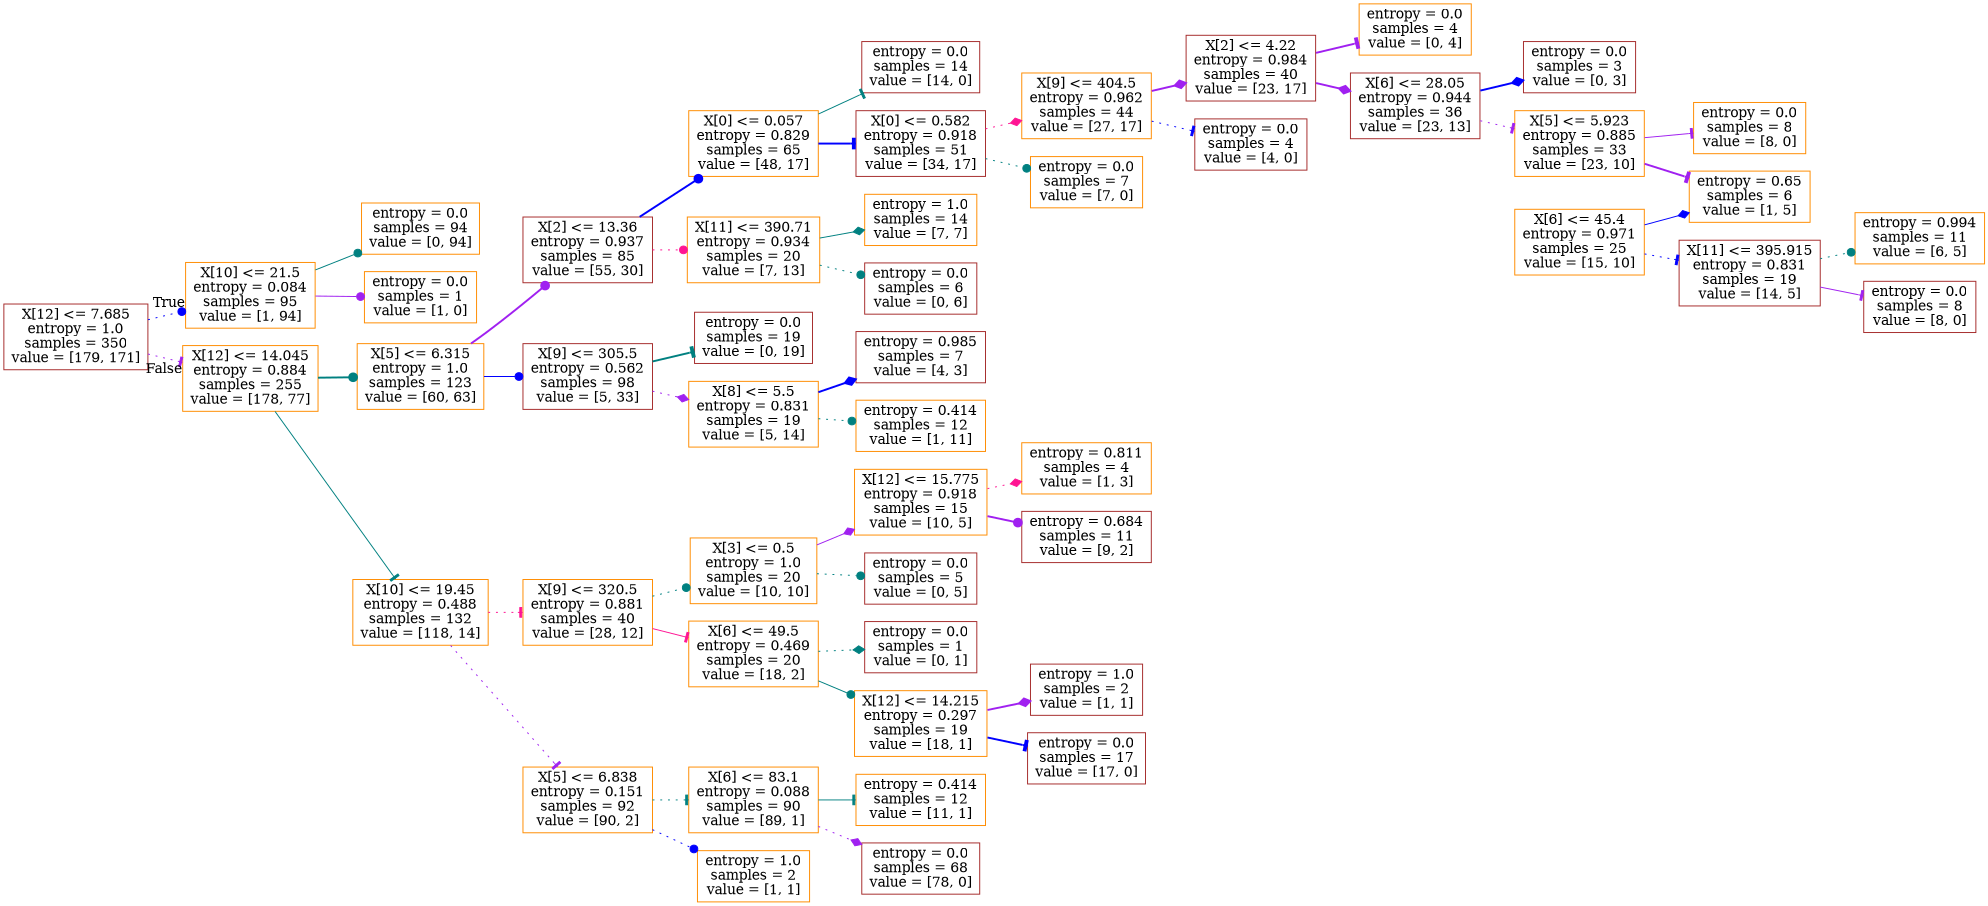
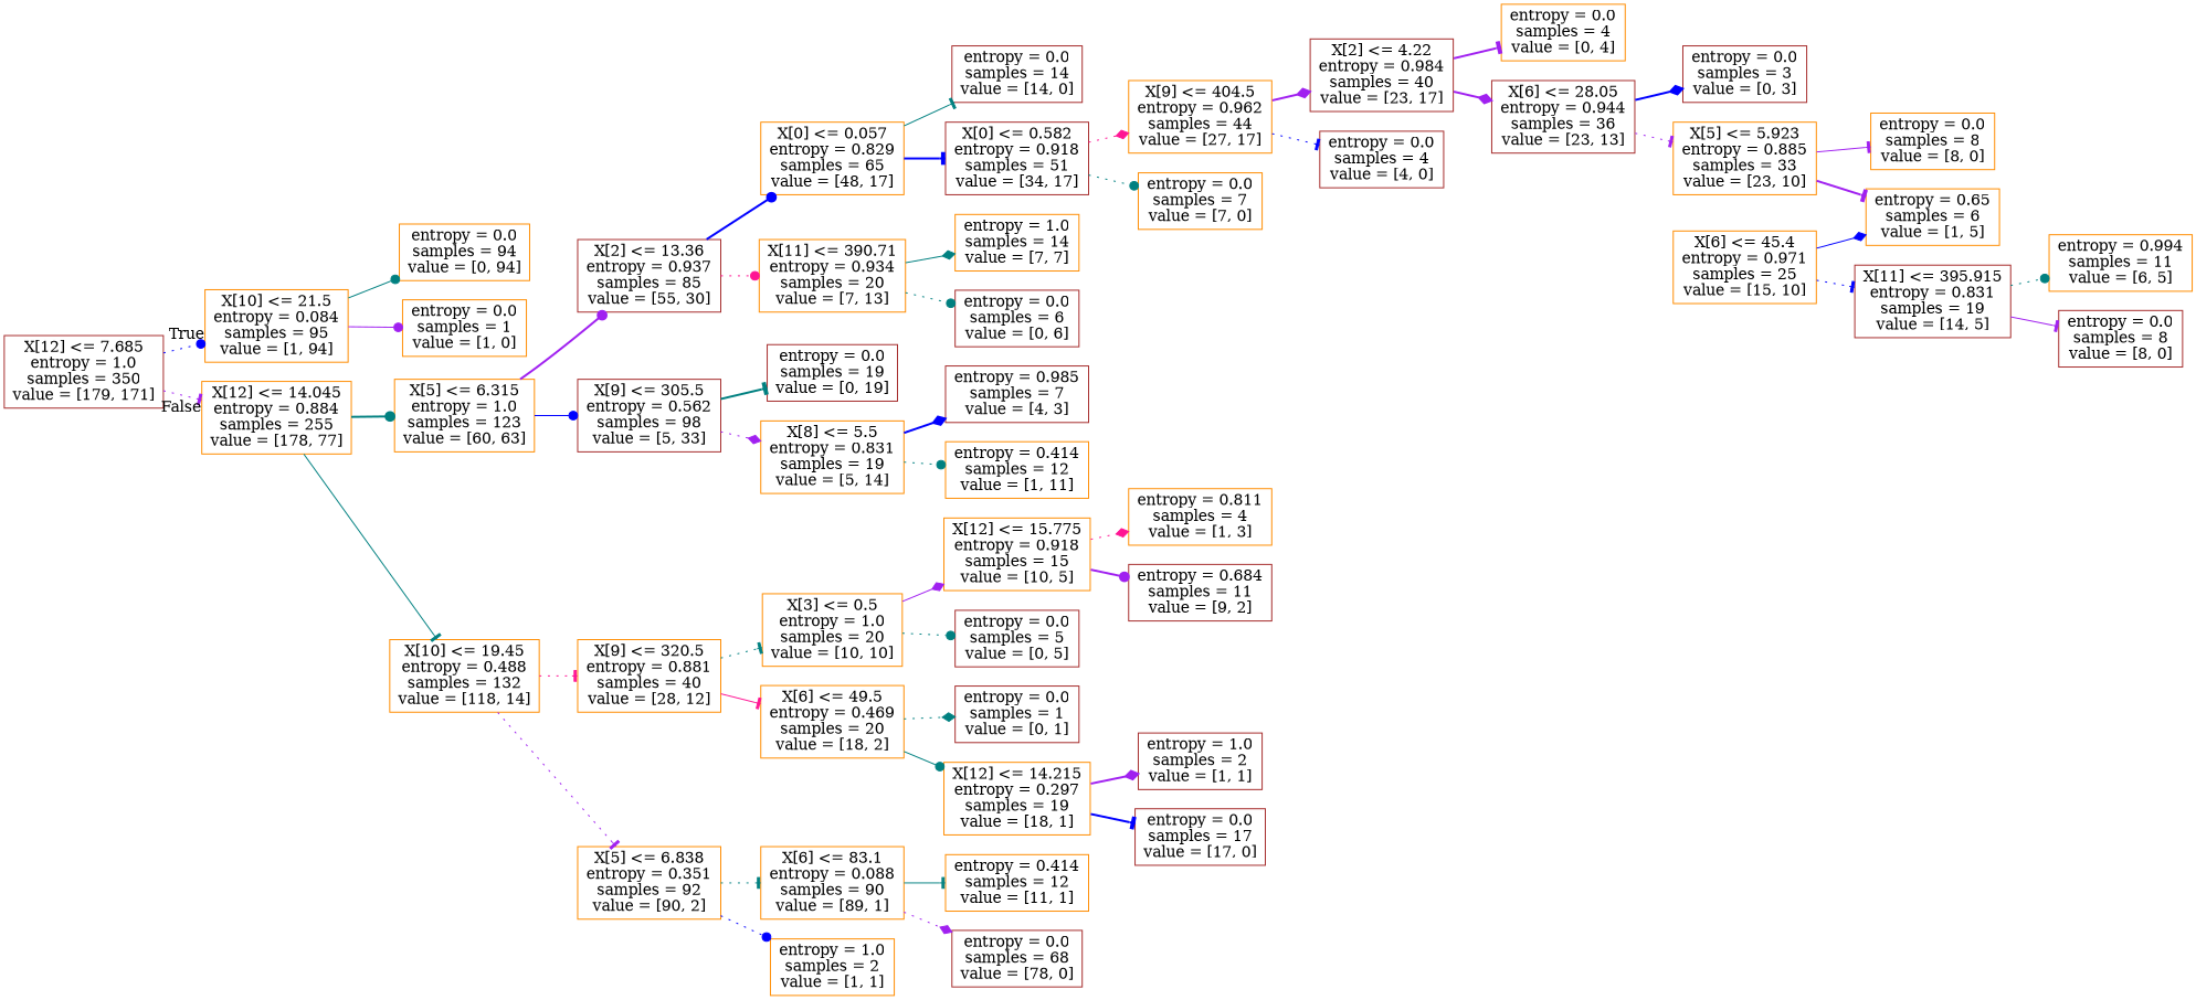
  digraph {
    rankdir=LR
    node [color=darkorange shape=box]
    edge [arrowhead=tee color=purple style=dotted]
    n1 [color=brown label="X[12] <= 7.685\nentropy = 1.0\nsamples = 350\nvalue = [179, 171]"]
    n2 [label="X[10] <= 21.5\nentropy = 0.084\nsamples = 95\nvalue = [1, 94]"]
    n3 [label="X[12] <= 14.045\nentropy = 0.884\nsamples = 255\nvalue = [178, 77]"]
    n4 [label="entropy = 0.0\nsamples = 94\nvalue = [0, 94]"]
    n5 [label="entropy = 0.0\nsamples = 1\nvalue = [1, 0]"]
    n6 [label="X[5] <= 6.315\nentropy = 1.0\nsamples = 123\nvalue = [60, 63]"]
    n7 [label="X[10] <= 19.45\nentropy = 0.488\nsamples = 132\nvalue = [118, 14]"]
    n8 [color=brown label="X[2] <= 13.36\nentropy = 0.937\nsamples = 85\nvalue = [55, 30]"]
    n9 [color=brown label="X[9] <= 305.5\nentropy = 0.562\nsamples = 98\nvalue = [5, 33]"]
    n10 [label="X[9] <= 320.5\nentropy = 0.881\nsamples = 40\nvalue = [28, 12]"]
-   n11 [label="X[5] <= 6.838\nentropy = 0.151\nsamples = 92\nvalue = [90, 2]"]
+   n11 [label="X[5] <= 6.838\nentropy = 0.351\nsamples = 92\nvalue = [90, 2]"]
    n12 [label="X[0] <= 0.057\nentropy = 0.829\nsamples = 65\nvalue = [48, 17]"]
    n13 [label="X[11] <= 390.71\nentropy = 0.934\nsamples = 20\nvalue = [7, 13]"]
    n14 [color=brown label="entropy = 0.0\nsamples = 19\nvalue = [0, 19]"]
    n15 [label="X[8] <= 5.5\nentropy = 0.831\nsamples = 19\nvalue = [5, 14]"]
    n16 [color=brown label="entropy = 0.0\nsamples = 14\nvalue = [14, 0]"]
    n17 [color=brown label="X[0] <= 0.582\nentropy = 0.918\nsamples = 51\nvalue = [34, 17]"]
    n18 [label="entropy = 1.0\nsamples = 14\nvalue = [7, 7]"]
    n19 [color=brown label="entropy = 0.0\nsamples = 6\nvalue = [0, 6]"]
    n20 [label="X[9] <= 404.5\nentropy = 0.962\nsamples = 44\nvalue = [27, 17]"]
    n21 [label="entropy = 0.0\nsamples = 7\nvalue = [7, 0]"]
    n22 [color=brown label="X[2] <= 4.22\nentropy = 0.984\nsamples = 40\nvalue = [23, 17]"]
    n23 [color=brown label="entropy = 0.0\nsamples = 4\nvalue = [4, 0]"]
    n24 [label="entropy = 0.0\nsamples = 4\nvalue = [0, 4]"]
    n25 [color=brown label="X[6] <= 28.05\nentropy = 0.944\nsamples = 36\nvalue = [23, 13]"]
    n26 [color=brown label="entropy = 0.0\nsamples = 3\nvalue = [0, 3]"]
    n27 [label="X[5] <= 5.923\nentropy = 0.885\nsamples = 33\nvalue = [23, 10]"]
    n28 [label="entropy = 0.0\nsamples = 8\nvalue = [8, 0]"]
    n29 [label="entropy = 0.65\nsamples = 6\nvalue = [1, 5]"]
    n30 [label="X[6] <= 45.4\nentropy = 0.971\nsamples = 25\nvalue = [15, 10]"]
    n31 [color=brown label="X[11] <= 395.915\nentropy = 0.831\nsamples = 19\nvalue = [14, 5]"]
    n32 [label="entropy = 0.994\nsamples = 11\nvalue = [6, 5]"]
    n33 [color=brown label="entropy = 0.0\nsamples = 8\nvalue = [8, 0]"]
    n34 [color=brown label="entropy = 0.985\nsamples = 7\nvalue = [4, 3]"]
    n35 [label="entropy = 0.414\nsamples = 12\nvalue = [1, 11]"]
    n36 [label="X[3] <= 0.5\nentropy = 1.0\nsamples = 20\nvalue = [10, 10]"]
    n37 [label="X[6] <= 49.5\nentropy = 0.469\nsamples = 20\nvalue = [18, 2]"]
    n38 [label="X[6] <= 83.1\nentropy = 0.088\nsamples = 90\nvalue = [89, 1]"]
    n39 [label="entropy = 1.0\nsamples = 2\nvalue = [1, 1]"]
    n40 [label="X[12] <= 15.775\nentropy = 0.918\nsamples = 15\nvalue = [10, 5]"]
    n41 [color=brown label="entropy = 0.0\nsamples = 5\nvalue = [0, 5]"]
    n42 [color=brown label="entropy = 0.0\nsamples = 1\nvalue = [0, 1]"]
    n43 [label="X[12] <= 14.215\nentropy = 0.297\nsamples = 19\nvalue = [18, 1]"]
    n44 [label="entropy = 0.811\nsamples = 4\nvalue = [1, 3]"]
    n45 [color=brown label="entropy = 0.684\nsamples = 11\nvalue = [9, 2]"]
    n46 [color=brown label="entropy = 1.0\nsamples = 2\nvalue = [1, 1]"]
    n47 [color=brown label="entropy = 0.0\nsamples = 17\nvalue = [17, 0]"]
    n48 [label="entropy = 0.414\nsamples = 12\nvalue = [11, 1]"]
    n49 [color=brown label="entropy = 0.0\nsamples = 68\nvalue = [78, 0]"]
    n1 -> n2 [arrowhead=dot color=blue headlabel=True labelangle=45 labeldistance=2.5]
    n1 -> n3 [headlabel=False labelangle=-45 labeldistance=2.5]
    n2 -> n4 [arrowhead=dot color=teal style=solid]
    n2 -> n5 [arrowhead=dot style=solid]
    n3 -> n6 [arrowhead=dot color=teal style=bold]
    n3 -> n7 [color=teal style=solid]
    n6 -> n8 [arrowhead=dot style=bold]
    n6 -> n9 [arrowhead=dot color=blue style=solid]
    n7 -> n10 [color=deeppink]
    n7 -> n11
    n8 -> n12 [arrowhead=dot color=blue style=bold]
    n8 -> n13 [arrowhead=dot color=deeppink]
    n9 -> n14 [color=teal style=bold]
    n9 -> n15 [arrowhead=diamond]
-   n10 -> n36 [arrowhead=dot color=teal]
+   n10 -> n36 [color=teal]
    n10 -> n37 [color=deeppink style=solid]
    n11 -> n38 [color=teal]
    n11 -> n39 [arrowhead=dot color=blue]
    n12 -> n16 [color=teal style=solid]
    n12 -> n17 [color=blue style=bold]
    n13 -> n18 [arrowhead=diamond color=teal style=solid]
    n13 -> n19 [arrowhead=dot color=teal]
    n15 -> n34 [arrowhead=diamond color=blue style=bold]
    n15 -> n35 [arrowhead=dot color=teal]
    n17 -> n20 [arrowhead=diamond color=deeppink]
    n17 -> n21 [arrowhead=dot color=teal]
    n20 -> n22 [arrowhead=diamond style=bold]
    n20 -> n23 [color=blue]
    n22 -> n24 [style=bold]
    n22 -> n25 [arrowhead=diamond style=bold]
    n25 -> n26 [arrowhead=diamond color=blue style=bold]
    n25 -> n27
    n27 -> n28 [style=solid]
    n27 -> n29 [style=bold]
    n30 -> n29 [arrowhead=diamond color=blue style=solid]
    n30 -> n31 [color=blue]
    n31 -> n32 [arrowhead=dot color=teal]
    n31 -> n33 [style=solid]
    n36 -> n40 [arrowhead=diamond style=solid]
    n36 -> n41 [arrowhead=dot color=teal]
    n37 -> n42 [arrowhead=diamond color=teal]
    n37 -> n43 [arrowhead=dot color=teal style=solid]
    n38 -> n48 [color=teal style=solid]
    n38 -> n49 [arrowhead=diamond]
    n40 -> n44 [arrowhead=diamond color=deeppink]
    n40 -> n45 [arrowhead=dot style=bold]
    n43 -> n46 [arrowhead=diamond style=bold]
    n43 -> n47 [color=blue style=bold]
  }
